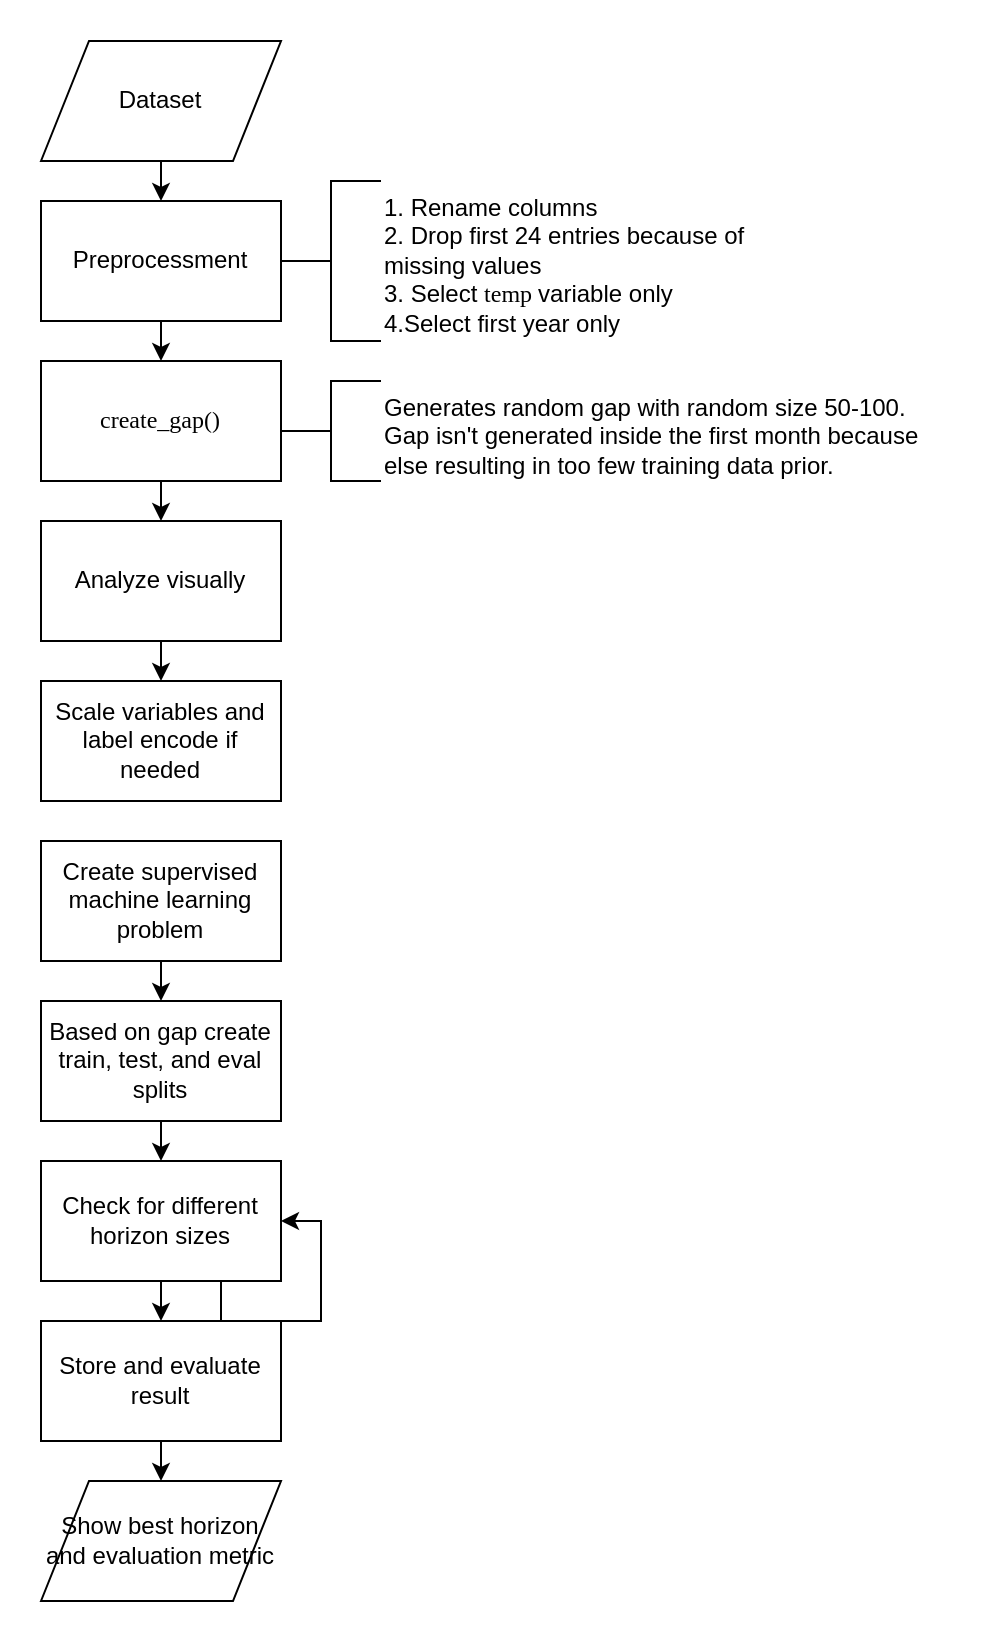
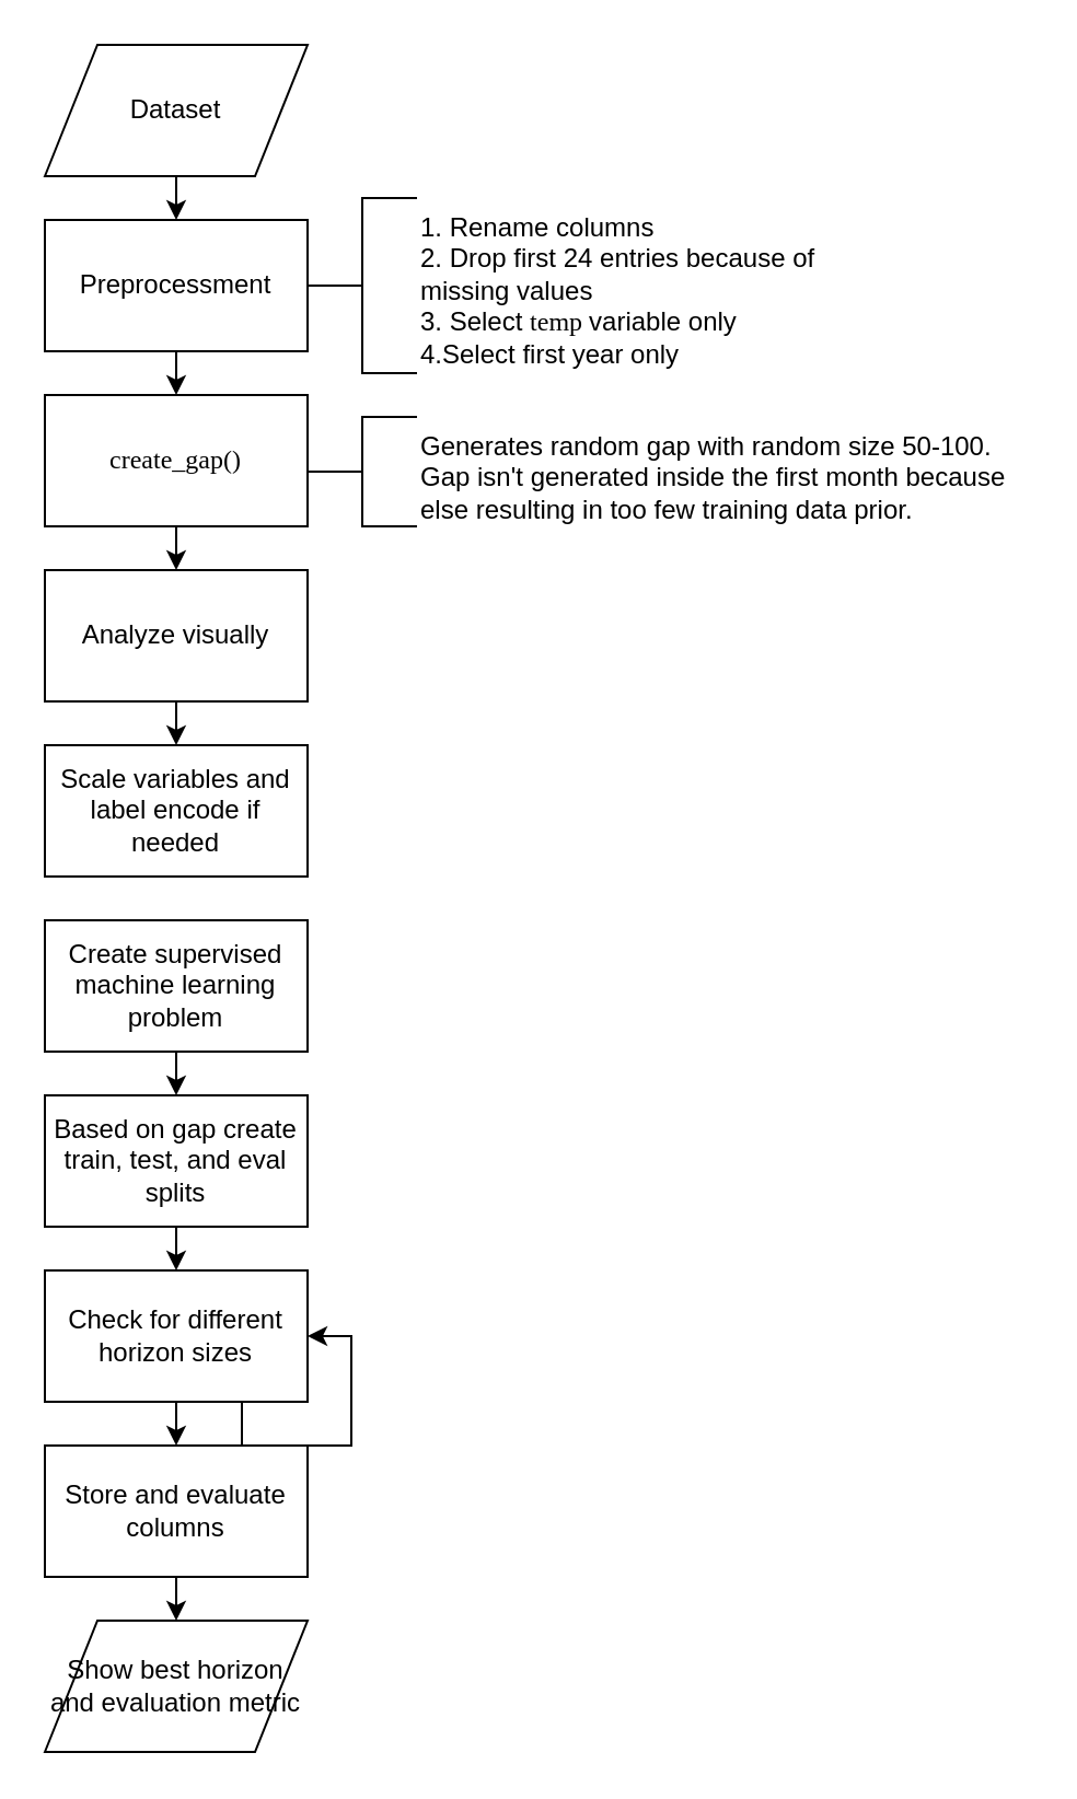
  <mxCell id="0" />
  <mxCell id="1" parent="0" />
  <mxCell id="2" style="edgeStyle=orthogonalEdgeStyle;rounded=0;orthogonalLoop=1;jettySize=auto;html=1;exitX=0.5;exitY=1;exitDx=0;exitDy=0;entryX=0.5;entryY=0;entryDx=0;entryDy=0;" edge="1" parent="1" source="3" target="5"><mxGeometry relative="1" as="geometry" /></mxCell>
  <mxCell id="3" value="Dataset" style="shape=parallelogram;perimeter=parallelogramPerimeter;whiteSpace=wrap;html=1;" vertex="1" parent="1"><mxGeometry x="20" y="20" width="120" height="60" as="geometry" /></mxCell>
  <mxCell id="4" style="edgeStyle=orthogonalEdgeStyle;rounded=0;orthogonalLoop=1;jettySize=auto;html=1;exitX=0.5;exitY=1;exitDx=0;exitDy=0;entryX=0.5;entryY=0;entryDx=0;entryDy=0;" edge="1" parent="1" source="5" target="7"><mxGeometry relative="1" as="geometry" /></mxCell>
  <mxCell id="5" value="Preprocessment&lt;br&gt;" style="rounded=0;whiteSpace=wrap;html=1;" vertex="1" parent="1"><mxGeometry x="20" y="100" width="120" height="60" as="geometry" /></mxCell>
  <mxCell id="6" style="edgeStyle=orthogonalEdgeStyle;rounded=0;orthogonalLoop=1;jettySize=auto;html=1;exitX=0.5;exitY=1;exitDx=0;exitDy=0;entryX=0.5;entryY=0;entryDx=0;entryDy=0;" edge="1" parent="1" source="7" target="9"><mxGeometry relative="1" as="geometry" /></mxCell>
  <mxCell id="7" value="&lt;p&gt;&lt;font face=&quot;Lucida Console&quot;&gt;create_gap()&lt;/font&gt;&lt;/p&gt;" style="rounded=0;whiteSpace=wrap;html=1;" vertex="1" parent="1"><mxGeometry x="20" y="180" width="120" height="60" as="geometry" /></mxCell>
  <mxCell id="8" style="edgeStyle=orthogonalEdgeStyle;rounded=0;orthogonalLoop=1;jettySize=auto;html=1;exitX=0.5;exitY=1;exitDx=0;exitDy=0;entryX=0.5;entryY=0;entryDx=0;entryDy=0;" edge="1" parent="1" source="9" target="10"><mxGeometry relative="1" as="geometry" /></mxCell>
  <mxCell id="9" value="Analyze visually" style="rounded=0;whiteSpace=wrap;html=1;" vertex="1" parent="1"><mxGeometry x="20" y="260" width="120" height="60" as="geometry" /></mxCell>
  <mxCell id="10" value="Scale variables and label encode if needed" style="rounded=0;whiteSpace=wrap;html=1;" vertex="1" parent="1"><mxGeometry x="20" y="340" width="120" height="60" as="geometry" /></mxCell>
  <mxCell id="11" style="edgeStyle=orthogonalEdgeStyle;rounded=0;orthogonalLoop=1;jettySize=auto;html=1;exitX=0.5;exitY=1;exitDx=0;exitDy=0;entryX=0.5;entryY=0;entryDx=0;entryDy=0;" edge="1" parent="1" source="12" target="14"><mxGeometry relative="1" as="geometry" /></mxCell>
  <mxCell id="12" value="Create supervised machine learning problem" style="rounded=0;whiteSpace=wrap;html=1;" vertex="1" parent="1"><mxGeometry x="20" y="420" width="120" height="60" as="geometry" /></mxCell>
  <mxCell id="13" style="edgeStyle=orthogonalEdgeStyle;rounded=0;orthogonalLoop=1;jettySize=auto;html=1;exitX=0.5;exitY=1;exitDx=0;exitDy=0;entryX=0.5;entryY=0;entryDx=0;entryDy=0;" edge="1" parent="1" source="14" target="20"><mxGeometry relative="1" as="geometry" /></mxCell>
  <mxCell id="14" value="Based on gap create train, test, and eval splits" style="rounded=0;whiteSpace=wrap;html=1;" vertex="1" parent="1"><mxGeometry x="20" y="500" width="120" height="60" as="geometry" /></mxCell>
  <mxCell id="15" style="edgeStyle=orthogonalEdgeStyle;rounded=0;orthogonalLoop=1;jettySize=auto;html=1;exitX=0.5;exitY=1;exitDx=0;exitDy=0;entryX=0.5;entryY=0;entryDx=0;entryDy=0;" edge="1" parent="1" source="16" target="17"><mxGeometry relative="1" as="geometry" /></mxCell>
- <mxCell id="16" value="Store and evaluate result" style="rounded=0;whiteSpace=wrap;html=1;" vertex="1" parent="1"><mxGeometry x="20" y="660" width="120" height="60" as="geometry" /></mxCell>
+ <mxCell id="16" value="Store and evaluate columns" style="rounded=0;whiteSpace=wrap;html=1;" vertex="1" parent="1"><mxGeometry x="20" y="660" width="120" height="60" as="geometry" /></mxCell>
  <mxCell id="17" value="Show best horizon and evaluation metric" style="shape=parallelogram;perimeter=parallelogramPerimeter;whiteSpace=wrap;html=1;" vertex="1" parent="1"><mxGeometry x="20" y="740" width="120" height="60" as="geometry" /></mxCell>
  <mxCell id="18" style="edgeStyle=orthogonalEdgeStyle;rounded=0;orthogonalLoop=1;jettySize=auto;html=1;exitX=0.5;exitY=1;exitDx=0;exitDy=0;entryX=0.5;entryY=0;entryDx=0;entryDy=0;" edge="1" parent="1" source="20" target="16"><mxGeometry relative="1" as="geometry" /></mxCell>
  <mxCell id="19" style="edgeStyle=orthogonalEdgeStyle;rounded=0;orthogonalLoop=1;jettySize=auto;html=1;exitX=0.5;exitY=1;exitDx=0;exitDy=0;" edge="1" parent="1" source="20"><mxGeometry relative="1" as="geometry"><mxPoint x="80" y="640" as="targetPoint" /></mxGeometry></mxCell>
  <mxCell id="20" value="Check for different horizon sizes" style="rounded=0;whiteSpace=wrap;html=1;" vertex="1" parent="1"><mxGeometry x="20" y="580" width="120" height="60" as="geometry" /></mxCell>
  <mxCell id="21" style="edgeStyle=orthogonalEdgeStyle;rounded=0;orthogonalLoop=1;jettySize=auto;html=1;exitX=0.75;exitY=1;exitDx=0;exitDy=0;entryX=1;entryY=0.5;entryDx=0;entryDy=0;" edge="1" parent="1" source="20" target="20"><mxGeometry relative="1" as="geometry" /></mxCell>
  <mxCell id="22" value="" style="strokeWidth=1;html=1;shape=mxgraph.flowchart.annotation_2;align=left;pointerEvents=1" vertex="1" parent="1"><mxGeometry x="140" y="90" width="50" height="80" as="geometry" /></mxCell>
  <mxCell id="23" value="" style="strokeWidth=1;html=1;shape=mxgraph.flowchart.annotation_2;align=left;pointerEvents=1" vertex="1" parent="1"><mxGeometry x="140" y="190" width="50" height="50" as="geometry" /></mxCell>
  <mxCell id="24" value="&lt;div style=&quot;text-align: left&quot;&gt;&lt;div&gt;1. Rename columns&lt;/div&gt;&lt;div&gt;2. Drop first 24 entries because of missing values&lt;/div&gt;&lt;div&gt;3. Select &lt;font face=&quot;Lucida Console&quot;&gt;temp &lt;/font&gt;variable only&lt;/div&gt;&lt;div&gt;4.Select first year only&lt;/div&gt;&lt;/div&gt;" style="text;html=1;strokeColor=none;fillColor=none;align=left;verticalAlign=top;whiteSpace=wrap;rounded=0;" vertex="1" parent="1"><mxGeometry x="190" y="90" width="210" height="100" as="geometry" /></mxCell>
  <mxCell id="25" value="Generates random gap with random size 50-100.&lt;br&gt;Gap isn't generated inside the first month because else resulting in too few training data prior.&lt;br&gt;" style="text;html=1;strokeColor=none;fillColor=none;align=left;verticalAlign=top;whiteSpace=wrap;rounded=0;" vertex="1" parent="1"><mxGeometry x="190" y="190" width="280" height="70" as="geometry" /></mxCell>
